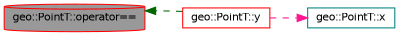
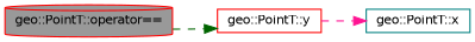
  digraph {
    rankdir=LR
    node [color=red fillcolor=white fontname=Helvetica fontsize=10 shape=box style=filled]
    edge [fontname=Helvetica fontsize=10 labelfontname=Helvetica labelfontsize=10 style=dashed]
    n1 [fillcolor=grey60 fontcolor=black height=0.2 label="geo::PointT::operator==" shape=cylinder width=0.4]
    n2 [height=0.2 label="geo::PointT::y" width=0.4]
    n3 [color=teal height=0.2 label="geo::PointT::x" width=0.4]
-   n2 -> n1 [color=darkgreen]
+   n1 -> n2 [color=darkgreen]
    n2 -> n3 [color=deeppink]
  }
